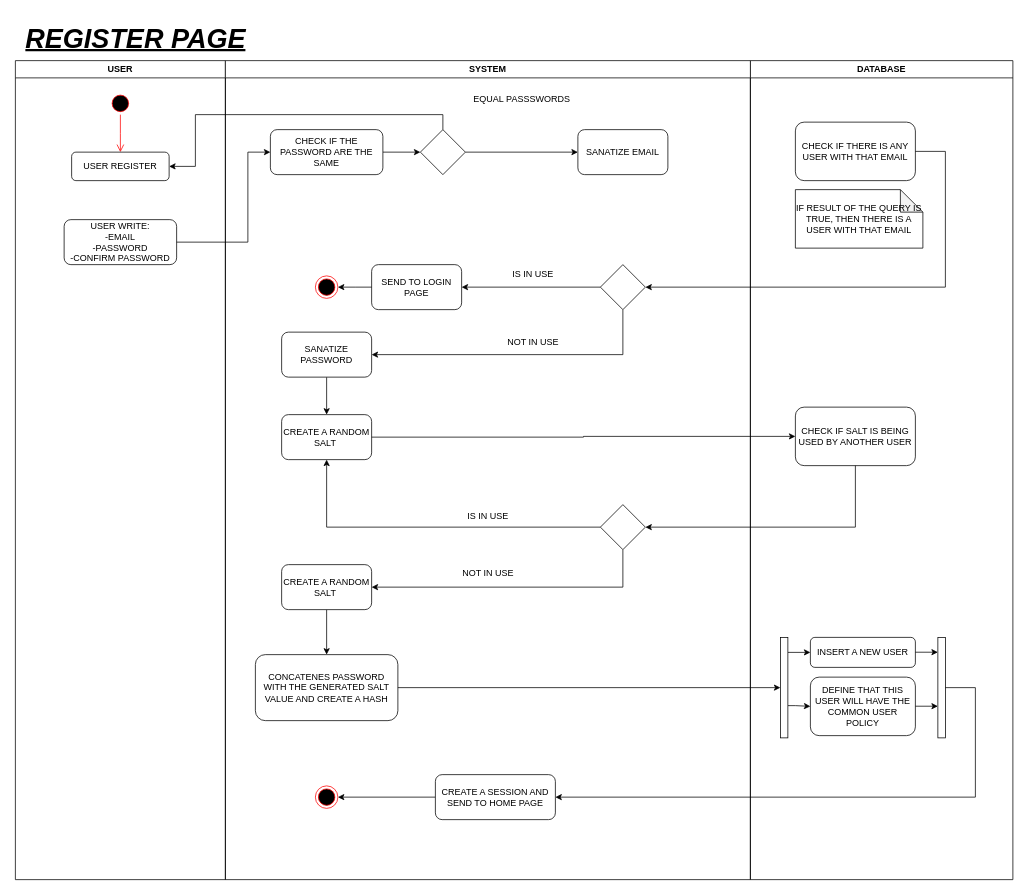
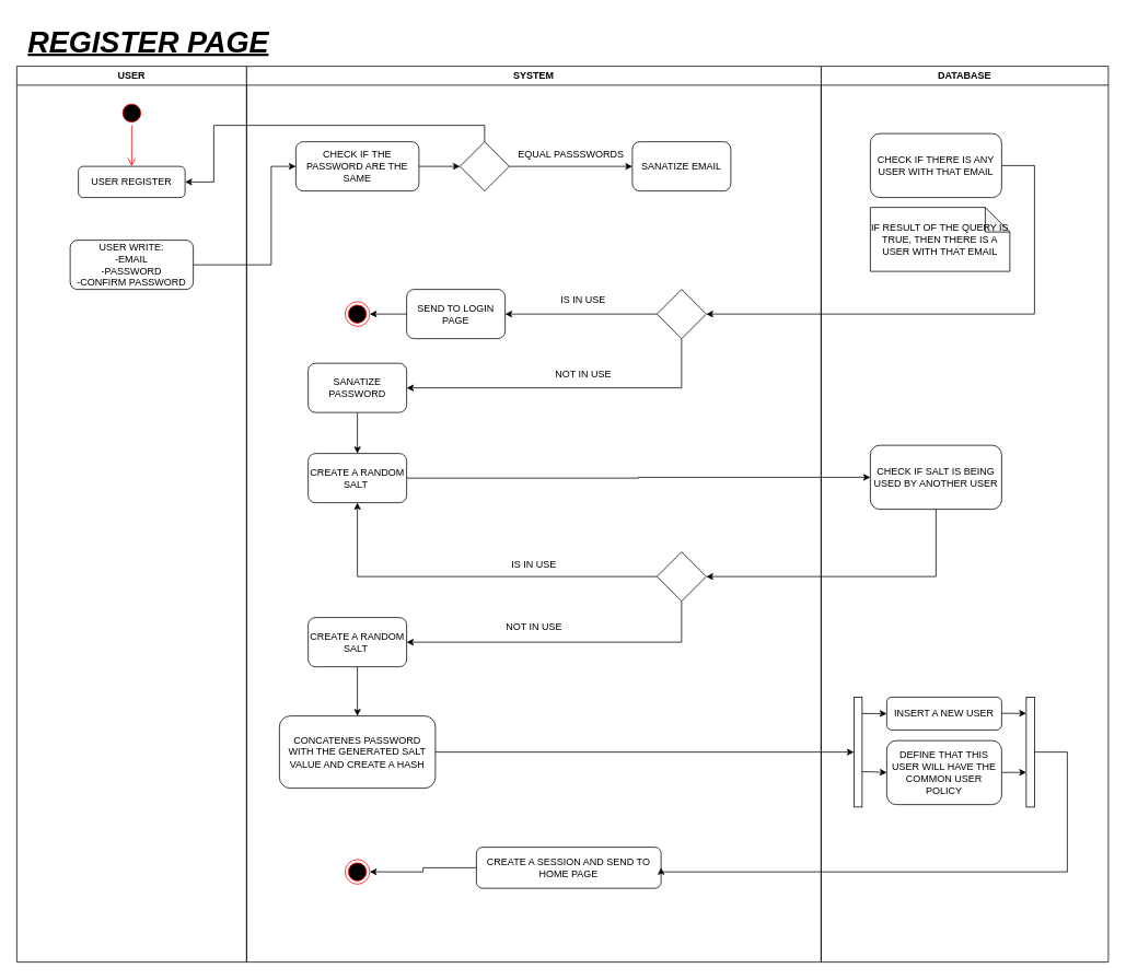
  <mxCell id="0" />
  <mxCell id="1" parent="0" />
  <mxCell id="2" value="DATABASE" style="swimlane;whiteSpace=wrap" parent="1" vertex="1"><mxGeometry x="1000" y="80" width="350" height="1092" as="geometry" /></mxCell>
  <mxCell id="3" value="CHECK IF THERE IS ANY USER WITH THAT EMAIL" style="rounded=1;whiteSpace=wrap;html=1;" vertex="1" parent="2"><mxGeometry x="60" y="82" width="160" height="78" as="geometry" /></mxCell>
  <mxCell id="4" value="IF RESULT OF THE QUERY IS TRUE, THEN THERE IS A USER WITH THAT EMAIL" style="shape=note;whiteSpace=wrap;html=1;backgroundOutline=1;darkOpacity=0.05;" vertex="1" parent="2"><mxGeometry x="60" y="172" width="170" height="78" as="geometry" /></mxCell>
  <mxCell id="5" value="CHECK IF SALT IS BEING USED BY ANOTHER USER" style="rounded=1;whiteSpace=wrap;html=1;" vertex="1" parent="2"><mxGeometry x="60" y="462" width="160" height="78" as="geometry" /></mxCell>
  <mxCell id="6" style="edgeStyle=orthogonalEdgeStyle;rounded=0;orthogonalLoop=1;jettySize=auto;html=1;curved=0;entryX=0;entryY=0.5;entryDx=0;entryDy=0;" edge="1" parent="2" source="8" target="9"><mxGeometry relative="1" as="geometry"><Array as="points"><mxPoint x="50" y="789" /><mxPoint x="50" y="789" /></Array></mxGeometry></mxCell>
  <mxCell id="7" style="edgeStyle=orthogonalEdgeStyle;rounded=0;orthogonalLoop=1;jettySize=auto;html=1;curved=0;entryX=0;entryY=0.5;entryDx=0;entryDy=0;" edge="1" parent="2" source="8" target="10"><mxGeometry relative="1" as="geometry"><Array as="points"><mxPoint x="60" y="860" /><mxPoint x="60" y="860" /></Array></mxGeometry></mxCell>
  <mxCell id="8" value="" style="html=1;points=[[0,0,0,0,5],[0,1,0,0,-5],[1,0,0,0,5],[1,1,0,0,-5]];perimeter=orthogonalPerimeter;outlineConnect=0;targetShapes=umlLifeline;portConstraint=eastwest;newEdgeStyle={&quot;curved&quot;:0,&quot;rounded&quot;:0};" vertex="1" parent="2"><mxGeometry x="40" y="769" width="10" height="134" as="geometry" /></mxCell>
  <mxCell id="9" value="INSERT A NEW USER" style="rounded=1;whiteSpace=wrap;html=1;" vertex="1" parent="2"><mxGeometry x="80" y="769" width="140" height="40" as="geometry" /></mxCell>
  <mxCell id="10" value="DEFINE THAT THIS USER WILL HAVE THE COMMON USER POLICY" style="rounded=1;whiteSpace=wrap;html=1;" vertex="1" parent="2"><mxGeometry x="80" y="822" width="140" height="78" as="geometry" /></mxCell>
  <mxCell id="11" value="" style="html=1;points=[[0,0,0,0,5],[0,1,0,0,-5],[1,0,0,0,5],[1,1,0,0,-5]];perimeter=orthogonalPerimeter;outlineConnect=0;targetShapes=umlLifeline;portConstraint=eastwest;newEdgeStyle={&quot;curved&quot;:0,&quot;rounded&quot;:0};" vertex="1" parent="2"><mxGeometry x="250" y="769" width="10" height="134" as="geometry" /></mxCell>
  <mxCell id="12" style="edgeStyle=orthogonalEdgeStyle;rounded=0;orthogonalLoop=1;jettySize=auto;html=1;curved=0;entryX=0;entryY=0.5;entryDx=0;entryDy=0;" edge="1" parent="2"><mxGeometry relative="1" as="geometry"><mxPoint x="220" y="788.78" as="sourcePoint" /><mxPoint x="250" y="788.78" as="targetPoint" /><Array as="points"><mxPoint x="220" y="788.78" /><mxPoint x="220" y="788.78" /></Array></mxGeometry></mxCell>
  <mxCell id="13" style="edgeStyle=orthogonalEdgeStyle;rounded=0;orthogonalLoop=1;jettySize=auto;html=1;curved=0;entryX=0;entryY=0.5;entryDx=0;entryDy=0;" edge="1" parent="2"><mxGeometry relative="1" as="geometry"><mxPoint x="220" y="860.78" as="sourcePoint" /><mxPoint x="250" y="860.78" as="targetPoint" /><Array as="points"><mxPoint x="220" y="860.78" /><mxPoint x="220" y="860.78" /></Array></mxGeometry></mxCell>
  <mxCell id="14" value="USER" style="swimlane;whiteSpace=wrap" vertex="1" parent="1"><mxGeometry x="20" y="80" width="280" height="1092" as="geometry" /></mxCell>
  <mxCell id="15" value="" style="ellipse;html=1;shape=startState;fillColor=#000000;strokeColor=#ff0000;" vertex="1" parent="14"><mxGeometry x="125" y="42" width="30" height="30" as="geometry" /></mxCell>
  <mxCell id="16" value="" style="edgeStyle=orthogonalEdgeStyle;html=1;verticalAlign=bottom;endArrow=open;endSize=8;strokeColor=#ff0000;rounded=0;" edge="1" source="15" parent="14"><mxGeometry relative="1" as="geometry"><mxPoint x="140" y="122" as="targetPoint" /></mxGeometry></mxCell>
  <mxCell id="17" value="USER REGISTER" style="rounded=1;whiteSpace=wrap;html=1;" vertex="1" parent="14"><mxGeometry x="75" y="122" width="130" height="38" as="geometry" /></mxCell>
  <mxCell id="18" value="USER WRITE:&lt;div&gt;-EMAIL&lt;/div&gt;&lt;div&gt;-PASSWORD&lt;/div&gt;&lt;div&gt;-CONFIRM PASSWORD&lt;/div&gt;" style="rounded=1;whiteSpace=wrap;html=1;" vertex="1" parent="14"><mxGeometry x="65" y="212" width="150" height="60" as="geometry" /></mxCell>
  <mxCell id="19" style="edgeStyle=orthogonalEdgeStyle;rounded=0;orthogonalLoop=1;jettySize=auto;html=1;entryX=0;entryY=0.5;entryDx=0;entryDy=0;" edge="1" parent="1" source="18" target="23"><mxGeometry relative="1" as="geometry"><Array as="points"><mxPoint x="330" y="322" /><mxPoint x="330" y="202" /></Array></mxGeometry></mxCell>
  <mxCell id="20" style="edgeStyle=orthogonalEdgeStyle;rounded=0;orthogonalLoop=1;jettySize=auto;html=1;entryX=1;entryY=0.5;entryDx=0;entryDy=0;" edge="1" parent="1" source="25" target="17"><mxGeometry relative="1" as="geometry"><Array as="points"><mxPoint x="590" y="152" /><mxPoint x="260" y="152" /><mxPoint x="260" y="221" /></Array></mxGeometry></mxCell>
  <mxCell id="21" value="SYSTEM" style="swimlane;whiteSpace=wrap" parent="1" vertex="1"><mxGeometry x="300" y="80" width="700" height="1092" as="geometry" /></mxCell>
  <mxCell id="22" style="edgeStyle=orthogonalEdgeStyle;rounded=0;orthogonalLoop=1;jettySize=auto;html=1;entryX=0;entryY=0.5;entryDx=0;entryDy=0;" edge="1" parent="21" source="23" target="25"><mxGeometry relative="1" as="geometry" /></mxCell>
  <mxCell id="23" value="CHECK IF THE PASSWORD ARE THE SAME" style="rounded=1;whiteSpace=wrap;html=1;" vertex="1" parent="21"><mxGeometry x="60" y="92" width="150" height="60" as="geometry" /></mxCell>
  <mxCell id="24" style="edgeStyle=orthogonalEdgeStyle;rounded=0;orthogonalLoop=1;jettySize=auto;html=1;" edge="1" parent="21" source="25" target="26"><mxGeometry relative="1" as="geometry" /></mxCell>
  <mxCell id="25" value="" style="rhombus;whiteSpace=wrap;html=1;" vertex="1" parent="21"><mxGeometry x="260" y="92" width="60" height="60" as="geometry" /></mxCell>
  <mxCell id="26" value="SANATIZE EMAIL" style="rounded=1;whiteSpace=wrap;html=1;" vertex="1" parent="21"><mxGeometry x="470" y="92" width="120" height="60" as="geometry" /></mxCell>
- <mxCell id="27" value="EQUAL PASSSWORDS" style="text;html=1;align=center;verticalAlign=middle;resizable=0;points=[];autosize=1;strokeColor=none;fillColor=none;" vertex="1" parent="21"><mxGeometry x="320" y="37" width="150" height="30" as="geometry" /></mxCell>
+ <mxCell id="27" value="EQUAL PASSSWORDS" style="text;html=1;align=center;verticalAlign=middle;resizable=0;points=[];autosize=1;strokeColor=none;fillColor=none;" vertex="1" parent="21"><mxGeometry x="320" y="92" width="150" height="30" as="geometry" /></mxCell>
  <mxCell id="28" style="edgeStyle=orthogonalEdgeStyle;rounded=0;orthogonalLoop=1;jettySize=auto;html=1;" edge="1" parent="21" source="30" target="31"><mxGeometry relative="1" as="geometry" /></mxCell>
  <mxCell id="29" style="edgeStyle=orthogonalEdgeStyle;rounded=0;orthogonalLoop=1;jettySize=auto;html=1;entryX=1;entryY=0.5;entryDx=0;entryDy=0;" edge="1" parent="21" source="30" target="33"><mxGeometry relative="1" as="geometry"><Array as="points"><mxPoint x="530" y="392" /></Array></mxGeometry></mxCell>
  <mxCell id="30" value="" style="rhombus;whiteSpace=wrap;html=1;" vertex="1" parent="21"><mxGeometry x="500" y="272" width="60" height="60" as="geometry" /></mxCell>
  <mxCell id="31" value="SEND TO LOGIN PAGE" style="rounded=1;whiteSpace=wrap;html=1;" vertex="1" parent="21"><mxGeometry x="195" y="272" width="120" height="60" as="geometry" /></mxCell>
  <mxCell id="32" style="edgeStyle=orthogonalEdgeStyle;rounded=0;orthogonalLoop=1;jettySize=auto;html=1;entryX=0.5;entryY=0;entryDx=0;entryDy=0;" edge="1" parent="21" source="33" target="38"><mxGeometry relative="1" as="geometry" /></mxCell>
  <mxCell id="33" value="SANATIZE PASSWORD" style="rounded=1;whiteSpace=wrap;html=1;" vertex="1" parent="21"><mxGeometry x="75" y="362" width="120" height="60" as="geometry" /></mxCell>
  <mxCell id="34" value="IS IN USE" style="text;html=1;align=center;verticalAlign=middle;resizable=0;points=[];autosize=1;strokeColor=none;fillColor=none;" vertex="1" parent="21"><mxGeometry x="370" y="270" width="80" height="30" as="geometry" /></mxCell>
  <mxCell id="35" value="" style="ellipse;html=1;shape=endState;fillColor=#000000;strokeColor=#ff0000;" vertex="1" parent="21"><mxGeometry x="120" y="287" width="30" height="30" as="geometry" /></mxCell>
  <mxCell id="36" style="edgeStyle=orthogonalEdgeStyle;rounded=0;orthogonalLoop=1;jettySize=auto;html=1;" edge="1" parent="21" source="31"><mxGeometry relative="1" as="geometry"><mxPoint x="150" y="302" as="targetPoint" /></mxGeometry></mxCell>
  <mxCell id="37" value="NOT IN USE" style="text;html=1;align=center;verticalAlign=middle;resizable=0;points=[];autosize=1;strokeColor=none;fillColor=none;" vertex="1" parent="21"><mxGeometry x="365" y="360" width="90" height="30" as="geometry" /></mxCell>
  <mxCell id="38" value="CREATE A RANDOM SALT&amp;nbsp;" style="rounded=1;whiteSpace=wrap;html=1;" vertex="1" parent="21"><mxGeometry x="75" y="472" width="120" height="60" as="geometry" /></mxCell>
  <mxCell id="39" style="edgeStyle=orthogonalEdgeStyle;rounded=0;orthogonalLoop=1;jettySize=auto;html=1;entryX=0.5;entryY=1;entryDx=0;entryDy=0;" edge="1" parent="21" source="41" target="38"><mxGeometry relative="1" as="geometry" /></mxCell>
  <mxCell id="40" style="edgeStyle=orthogonalEdgeStyle;rounded=0;orthogonalLoop=1;jettySize=auto;html=1;entryX=1;entryY=0.5;entryDx=0;entryDy=0;" edge="1" parent="21" source="41" target="44"><mxGeometry relative="1" as="geometry"><Array as="points"><mxPoint x="530" y="702" /></Array></mxGeometry></mxCell>
  <mxCell id="41" value="" style="rhombus;whiteSpace=wrap;html=1;" vertex="1" parent="21"><mxGeometry x="500" y="592" width="60" height="60" as="geometry" /></mxCell>
  <mxCell id="42" value="IS IN USE" style="text;html=1;align=center;verticalAlign=middle;resizable=0;points=[];autosize=1;strokeColor=none;fillColor=none;" vertex="1" parent="21"><mxGeometry x="310" y="592" width="80" height="30" as="geometry" /></mxCell>
  <mxCell id="43" style="edgeStyle=orthogonalEdgeStyle;rounded=0;orthogonalLoop=1;jettySize=auto;html=1;entryX=0.5;entryY=0;entryDx=0;entryDy=0;" edge="1" parent="21" source="44" target="46"><mxGeometry relative="1" as="geometry" /></mxCell>
  <mxCell id="44" value="CREATE A RANDOM SALT&amp;nbsp;" style="rounded=1;whiteSpace=wrap;html=1;" vertex="1" parent="21"><mxGeometry x="75" y="672" width="120" height="60" as="geometry" /></mxCell>
  <mxCell id="45" value="NOT IN USE" style="text;html=1;align=center;verticalAlign=middle;resizable=0;points=[];autosize=1;strokeColor=none;fillColor=none;" vertex="1" parent="21"><mxGeometry x="305" y="668" width="90" height="30" as="geometry" /></mxCell>
  <mxCell id="46" value="CONCATENES PASSWORD WITH THE GENERATED SALT VALUE AND CREATE A HASH" style="rounded=1;whiteSpace=wrap;html=1;" vertex="1" parent="21"><mxGeometry x="40" y="792" width="190" height="88" as="geometry" /></mxCell>
  <mxCell id="47" style="edgeStyle=orthogonalEdgeStyle;rounded=0;orthogonalLoop=1;jettySize=auto;html=1;entryX=1;entryY=0.5;entryDx=0;entryDy=0;" edge="1" parent="21" source="48" target="49"><mxGeometry relative="1" as="geometry" /></mxCell>
- <mxCell id="48" value="CREATE A SESSION AND SEND TO HOME PAGE" style="rounded=1;whiteSpace=wrap;html=1;" vertex="1" parent="21"><mxGeometry x="280" y="952" width="160" height="60" as="geometry" /></mxCell>
+ <mxCell id="48" value="CREATE A SESSION AND SEND TO HOME PAGE" style="rounded=1;whiteSpace=wrap;html=1;" vertex="1" parent="21"><mxGeometry x="280" y="952" width="225" height="50" as="geometry" /></mxCell>
  <mxCell id="49" value="" style="ellipse;html=1;shape=endState;fillColor=#000000;strokeColor=#ff0000;" vertex="1" parent="21"><mxGeometry x="120" y="967" width="30" height="30" as="geometry" /></mxCell>
  <mxCell id="50" style="edgeStyle=orthogonalEdgeStyle;rounded=0;orthogonalLoop=1;jettySize=auto;html=1;entryX=1;entryY=0.5;entryDx=0;entryDy=0;exitX=1;exitY=0.5;exitDx=0;exitDy=0;" edge="1" parent="1" source="3" target="30"><mxGeometry relative="1" as="geometry"><Array as="points"><mxPoint x="1260" y="201" /><mxPoint x="1260" y="382" /></Array></mxGeometry></mxCell>
  <mxCell id="51" style="edgeStyle=orthogonalEdgeStyle;rounded=0;orthogonalLoop=1;jettySize=auto;html=1;entryX=0;entryY=0.5;entryDx=0;entryDy=0;" edge="1" parent="1" source="38" target="5"><mxGeometry relative="1" as="geometry" /></mxCell>
  <mxCell id="52" style="edgeStyle=orthogonalEdgeStyle;rounded=0;orthogonalLoop=1;jettySize=auto;html=1;entryX=1;entryY=0.5;entryDx=0;entryDy=0;" edge="1" parent="1" source="5" target="41"><mxGeometry relative="1" as="geometry"><Array as="points"><mxPoint x="1140" y="702" /></Array></mxGeometry></mxCell>
  <mxCell id="53" style="edgeStyle=orthogonalEdgeStyle;rounded=0;orthogonalLoop=1;jettySize=auto;html=1;" edge="1" parent="1" source="46" target="8"><mxGeometry relative="1" as="geometry" /></mxCell>
  <mxCell id="54" style="edgeStyle=orthogonalEdgeStyle;rounded=0;orthogonalLoop=1;jettySize=auto;html=1;curved=0;entryX=1;entryY=0.5;entryDx=0;entryDy=0;" edge="1" parent="1" source="11" target="48"><mxGeometry relative="1" as="geometry"><Array as="points"><mxPoint x="1300" y="916" /><mxPoint x="1300" y="1062" /></Array></mxGeometry></mxCell>
  <mxCell id="55" value="&lt;font data-sider-select-id=&quot;27d13580-9784-4d7a-993a-409961da1fbb&quot; style=&quot;font-size: 36px;&quot;&gt;&lt;u data-sider-select-id=&quot;a1bdf576-4f4a-4557-ab19-ac11043a1eee&quot;&gt;&lt;i data-sider-select-id=&quot;b73e61d5-be33-417d-b80b-88c1ea88e59d&quot;&gt;&lt;b data-sider-select-id=&quot;95d108f3-91fc-4d9d-972b-4e39a701d905&quot;&gt;REGISTER PAGE&lt;/b&gt;&lt;/i&gt;&lt;/u&gt;&lt;/font&gt;" style="text;html=1;align=center;verticalAlign=middle;resizable=0;points=[];autosize=1;strokeColor=none;fillColor=none;" vertex="1" parent="1"><mxGeometry x="20" y="20" width="320" height="60" as="geometry" /></mxCell>
